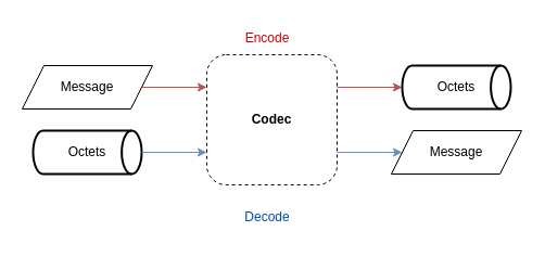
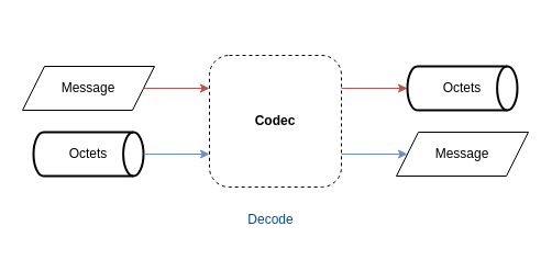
  <mxCell id="0" />
  <mxCell id="1" parent="0" />
  <mxCell id="2" value="&lt;b&gt;Codec&lt;/b&gt;" style="rounded=1;whiteSpace=wrap;html=1;dashed=1;" parent="1" vertex="1"><mxGeometry x="190" y="50" width="120" height="120" as="geometry" /></mxCell>
  <mxCell id="3" value="Message" style="shape=parallelogram;perimeter=parallelogramPerimeter;whiteSpace=wrap;html=1;fixedSize=1;" parent="1" vertex="1"><mxGeometry x="20" y="60" width="120" height="40" as="geometry" /></mxCell>
  <mxCell id="4" value="" style="endArrow=classic;html=1;rounded=0;exitX=1;exitY=0.5;exitDx=0;exitDy=0;entryX=0;entryY=0.25;entryDx=0;entryDy=0;fillColor=#f8cecc;strokeColor=#b85450;" parent="1" source="3" target="2" edge="1"><mxGeometry width="50" height="50" relative="1" as="geometry"><mxPoint x="294" y="-20" as="sourcePoint" /><mxPoint x="344" y="-70" as="targetPoint" /></mxGeometry></mxCell>
  <mxCell id="5" value="" style="endArrow=classic;html=1;rounded=0;exitX=1;exitY=0.25;exitDx=0;exitDy=0;entryX=0;entryY=0.5;entryDx=0;entryDy=0;entryPerimeter=0;fillColor=#f8cecc;strokeColor=#b85450;" parent="1" source="2" target="6" edge="1"><mxGeometry width="50" height="50" relative="1" as="geometry"><mxPoint x="294" y="-20" as="sourcePoint" /><mxPoint x="94" y="120" as="targetPoint" /></mxGeometry></mxCell>
  <mxCell id="6" value="Octets" style="strokeWidth=2;html=1;shape=mxgraph.flowchart.direct_data;whiteSpace=wrap;" parent="1" vertex="1"><mxGeometry x="370" y="60" width="100" height="40" as="geometry" /></mxCell>
  <mxCell id="7" value="Octets" style="strokeWidth=2;html=1;shape=mxgraph.flowchart.direct_data;whiteSpace=wrap;" parent="1" vertex="1"><mxGeometry x="30" y="120" width="100" height="40" as="geometry" /></mxCell>
  <mxCell id="8" value="" style="endArrow=classic;html=1;rounded=0;fillColor=#dae8fc;strokeColor=#6c8ebf;entryX=0;entryY=0.75;entryDx=0;entryDy=0;exitX=1;exitY=0.5;exitDx=0;exitDy=0;exitPerimeter=0;" parent="1" source="7" target="2" edge="1"><mxGeometry width="50" height="50" relative="1" as="geometry"><mxPoint x="140" y="110" as="sourcePoint" /><mxPoint x="294" y="230" as="targetPoint" /></mxGeometry></mxCell>
  <mxCell id="9" value="Message" style="shape=parallelogram;perimeter=parallelogramPerimeter;whiteSpace=wrap;html=1;fixedSize=1;" parent="1" vertex="1"><mxGeometry x="360" y="120" width="120" height="40" as="geometry" /></mxCell>
  <mxCell id="10" value="" style="endArrow=classic;html=1;rounded=0;exitX=1;exitY=0.75;exitDx=0;exitDy=0;entryX=0;entryY=0.5;entryDx=0;entryDy=0;fillColor=#dae8fc;strokeColor=#6c8ebf;" parent="1" source="2" target="9" edge="1"><mxGeometry width="50" height="50" relative="1" as="geometry"><mxPoint x="188" y="150" as="sourcePoint" /><mxPoint x="84" y="150" as="targetPoint" /></mxGeometry></mxCell>
- <mxCell id="11" value="Encode" style="text;html=1;strokeColor=none;fillColor=none;align=center;verticalAlign=middle;whiteSpace=wrap;rounded=0;fontColor=#CC0000;" parent="1" vertex="1"><mxGeometry x="216" y="20" width="60" height="30" as="geometry" /></mxCell>
  <mxCell id="12" value="&lt;font style=&quot;&quot; color=&quot;#004c99&quot;&gt;Decode&lt;/font&gt;" style="text;html=1;strokeColor=none;fillColor=none;align=center;verticalAlign=middle;whiteSpace=wrap;rounded=0;fontColor=#CC0000;" parent="1" vertex="1"><mxGeometry x="216" y="185" width="60" height="30" as="geometry" /></mxCell>
